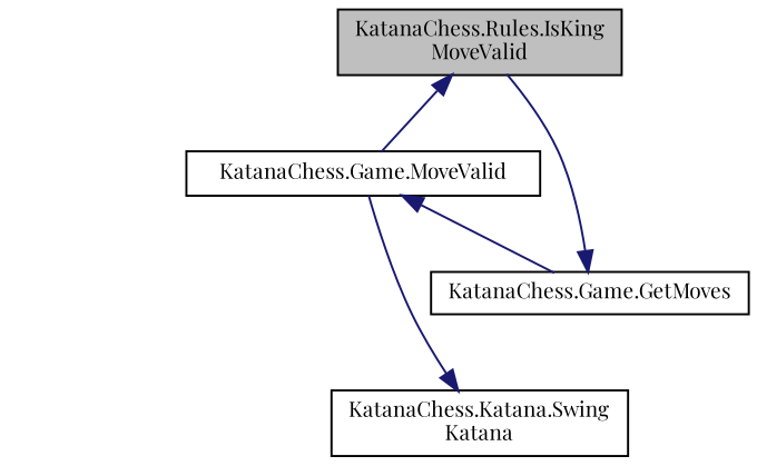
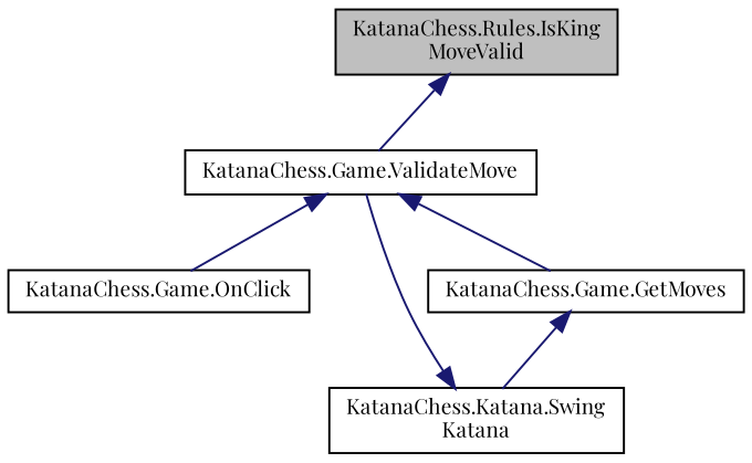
  digraph {
    fontname="Playfair Display"
    rankdir=TB
    node [color=black fillcolor=white fontname="Playfair Display" fontsize=10 shape=record style=filled]
    edge [color=midnightblue dir=back fontname="Playfair Display" fontsize=10 labelfontname=Helvetica labelfontsize=10 style=solid]
    n1 [fillcolor=grey75 fontcolor=black height=0.2 label="KatanaChess.Rules.IsKing\lMoveValid" width=0.4]
-   n2 [height=0.2 label="KatanaChess.Game.MoveValid" width=0.4]
+   n2 [height=0.2 label="KatanaChess.Game.ValidateMove" width=0.4]
+   n3 [height=0.2 label="KatanaChess.Game.OnClick" width=0.4]
    n4 [height=0.2 label="KatanaChess.Game.GetMoves" width=0.4]
    n5 [height=0.2 label="KatanaChess.Katana.Swing\lKatana" width=0.4]
    n1 -> n2
+   n2 -> n3
    n2 -> n4
-   n4 -> n1
+   n4 -> n5
    n5 -> n2
  }
